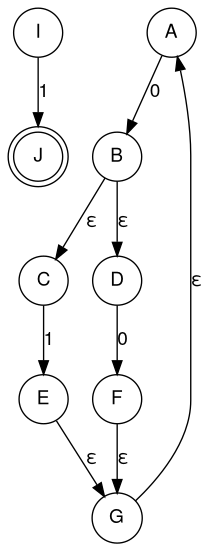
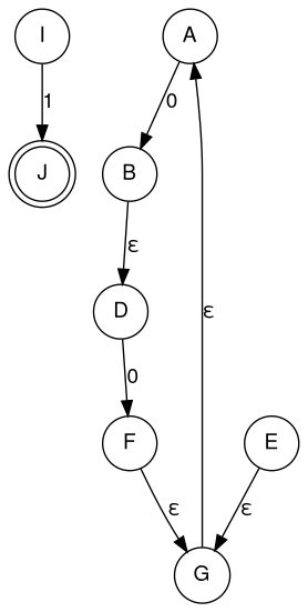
  digraph {
    fontname="Helvetica,Arial,sans-serif"
    rankdir=TB
    node [fontname="Helvetica,Arial,sans-serif" shape=circle]
    edge [fontname="Helvetica,Arial,sans-serif"]
    J [shape=doublecircle]
    A
    B
-   C
    D
    E
    F
    G
    I
    A -> B [label=0]
-   B -> C [label="ε"]
    B -> D [label="ε"]
-   C -> E [label=1]
    D -> F [label=0]
    E -> G [label="ε"]
    F -> G [label="ε"]
    G -> A [label="ε"]
    I -> J [label=1]
  }
